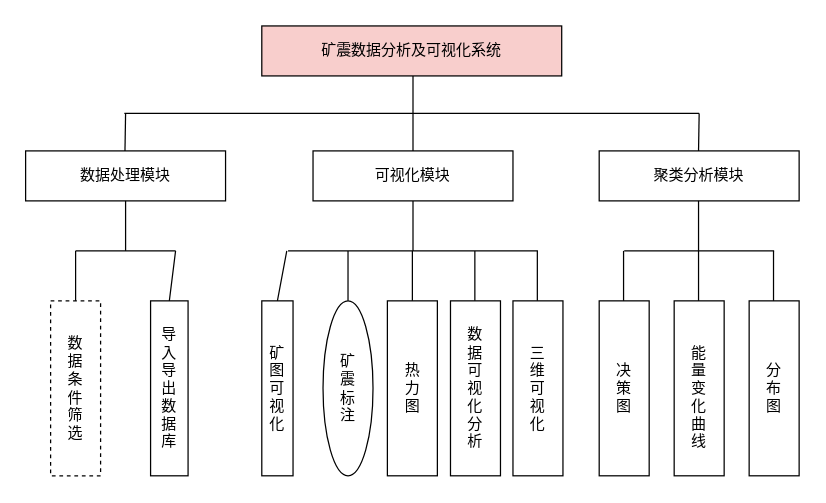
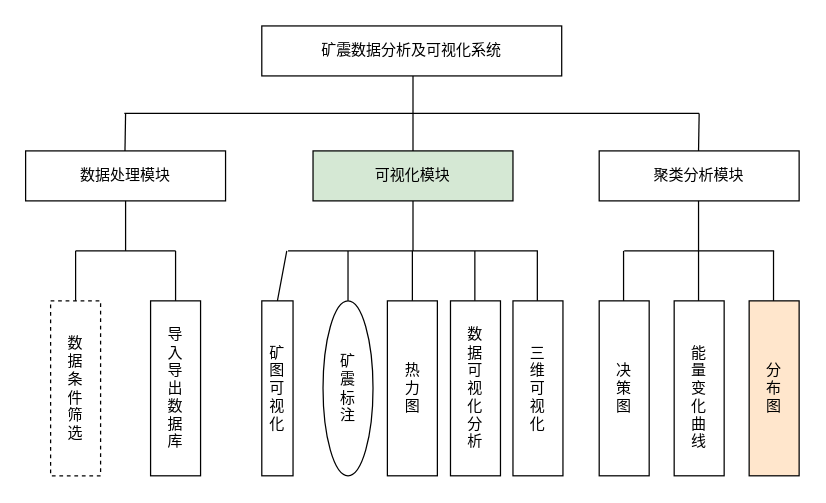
  <mxCell id="0" />
  <mxCell id="1" parent="0" />
- <mxCell id="2" value="&lt;span style=&quot;&quot;&gt;矿震数据分析及可视化系统&lt;/span&gt;" style="rounded=0;whiteSpace=wrap;html=1;fillColor=#f8cecc;" parent="1" vertex="1"><mxGeometry x="209" y="20" width="240" height="40" as="geometry" /></mxCell>
+ <mxCell id="2" value="&lt;span style=&quot;&quot;&gt;矿震数据分析及可视化系统&lt;/span&gt;" style="rounded=0;whiteSpace=wrap;html=1;" parent="1" vertex="1"><mxGeometry x="209" y="20" width="240" height="40" as="geometry" /></mxCell>
  <mxCell id="3" value="" style="endArrow=none;html=1;rounded=0;" parent="1" edge="1"><mxGeometry width="50" height="50" relative="1" as="geometry"><mxPoint x="99" y="90" as="sourcePoint" /><mxPoint x="559" y="90" as="targetPoint" /></mxGeometry></mxCell>
  <mxCell id="4" value="数据处理模块" style="rounded=0;whiteSpace=wrap;html=1;" parent="1" vertex="1"><mxGeometry x="20" y="120" width="160" height="40" as="geometry" /></mxCell>
  <mxCell id="5" value="数&lt;br&gt;据&lt;br&gt;条&lt;br&gt;件&lt;br&gt;筛&lt;br&gt;选" style="rounded=0;whiteSpace=wrap;html=1;dashed=1;" parent="1" vertex="1"><mxGeometry x="40" y="240" width="40" height="140" as="geometry" /></mxCell>
- <mxCell id="6" value="导&lt;br&gt;入&lt;br&gt;导&lt;br&gt;出&lt;br&gt;数&lt;br&gt;据&lt;br&gt;库" style="rounded=0;whiteSpace=wrap;html=1;" parent="1" vertex="1"><mxGeometry x="120" y="240" width="30" height="140" as="geometry" /></mxCell>
- <mxCell id="7" value="可视化模块" style="rounded=0;whiteSpace=wrap;html=1;" parent="1" vertex="1"><mxGeometry x="250" y="120" width="160" height="40" as="geometry" /></mxCell>
+ <mxCell id="6" value="导&lt;br&gt;入&lt;br&gt;导&lt;br&gt;出&lt;br&gt;数&lt;br&gt;据&lt;br&gt;库" style="rounded=0;whiteSpace=wrap;html=1;" parent="1" vertex="1"><mxGeometry x="120" y="240" width="40" height="140" as="geometry" /></mxCell>
+ <mxCell id="7" value="可视化模块" style="rounded=0;whiteSpace=wrap;html=1;fillColor=#d5e8d4;" parent="1" vertex="1"><mxGeometry x="250" y="120" width="160" height="40" as="geometry" /></mxCell>
  <mxCell id="8" value="聚类分析模块" style="rounded=0;whiteSpace=wrap;html=1;" parent="1" vertex="1"><mxGeometry x="479" y="120" width="160" height="40" as="geometry" /></mxCell>
  <mxCell id="9" value="矿&lt;br&gt;图&lt;br&gt;可&lt;br&gt;视&lt;br&gt;化" style="rounded=0;whiteSpace=wrap;html=1;" parent="1" vertex="1"><mxGeometry x="209" y="240" width="25" height="140" as="geometry" /></mxCell>
  <mxCell id="10" value="矿&lt;br&gt;震&lt;br&gt;标&lt;br&gt;注" style="ellipse;whiteSpace=wrap;html=1;" parent="1" vertex="1"><mxGeometry x="258" y="240" width="40" height="140" as="geometry" /></mxCell>
  <mxCell id="11" value="热&lt;br&gt;力&lt;br&gt;&lt;span style=&quot;color: rgba(0, 0, 0, 0); font-family: monospace; font-size: 0px; text-align: start;&quot;&gt;%3CmxGraphModel%3E%3Croot%3E%3CmxCell%20id%3D%220%22%2F%3E%3CmxCell%20id%3D%221%22%20parent%3D%220%22%2F%3E%3CmxCell%20id%3D%222%22%20value%3D%22%E7%9F%BF%26lt%3Bbr%26gt%3B%E9%9C%87%26lt%3Bbr%26gt%3B%E6%A0%87%26lt%3Bbr%26gt%3B%E6%B3%A8%22%20style%3D%22rounded%3D0%3BwhiteSpace%3Dwrap%3Bhtml%3D1%3B%22%20vertex%3D%221%22%20parent%3D%221%22%3E%3CmxGeometry%20x%3D%22360%22%20y%3D%22260%22%20width%3D%2230%22%20height%3D%22135%22%20as%3D%22geometry%22%2F%3E%3C%2FmxCell%3E%3C%2Froot%3E%3C%2FmxGraphModel%3E&lt;/span&gt;图" style="rounded=0;whiteSpace=wrap;html=1;" parent="1" vertex="1"><mxGeometry x="309.5" y="240" width="40" height="140" as="geometry" /></mxCell>
  <mxCell id="12" value="三&lt;br&gt;维&lt;br&gt;可&lt;br&gt;视&lt;br&gt;化" style="rounded=0;whiteSpace=wrap;html=1;" parent="1" vertex="1"><mxGeometry x="410" y="240" width="40" height="140" as="geometry" /></mxCell>
  <mxCell id="13" value="数&lt;br&gt;据&lt;br&gt;可&lt;br&gt;视&lt;br&gt;化&lt;br&gt;分&lt;br&gt;析" style="rounded=0;whiteSpace=wrap;html=1;" parent="1" vertex="1"><mxGeometry x="360" y="240" width="40" height="140" as="geometry" /></mxCell>
  <mxCell id="14" value="决&lt;br&gt;策&lt;br&gt;图" style="rounded=0;whiteSpace=wrap;html=1;" parent="1" vertex="1"><mxGeometry x="479" y="240" width="40" height="140" as="geometry" /></mxCell>
  <mxCell id="15" value="&lt;br&gt;能&lt;br&gt;量&lt;br&gt;变&lt;br&gt;化&lt;br&gt;曲&lt;br&gt;线" style="rounded=0;whiteSpace=wrap;html=1;" parent="1" vertex="1"><mxGeometry x="539" y="240" width="40" height="140" as="geometry" /></mxCell>
- <mxCell id="16" value="分&lt;br&gt;布&lt;br&gt;图" style="rounded=0;whiteSpace=wrap;html=1;" parent="1" vertex="1"><mxGeometry x="599" y="240" width="40" height="140" as="geometry" /></mxCell>
+ <mxCell id="16" value="分&lt;br&gt;布&lt;br&gt;图" style="rounded=0;whiteSpace=wrap;html=1;fillColor=#ffe6cc;" parent="1" vertex="1"><mxGeometry x="599" y="240" width="40" height="140" as="geometry" /></mxCell>
  <mxCell id="17" value="" style="endArrow=none;html=1;rounded=0;" parent="1" edge="1"><mxGeometry width="50" height="50" relative="1" as="geometry"><mxPoint x="99.5" y="120" as="sourcePoint" /><mxPoint x="100" y="90" as="targetPoint" /></mxGeometry></mxCell>
  <mxCell id="18" value="" style="endArrow=none;html=1;rounded=0;" parent="1" edge="1"><mxGeometry width="50" height="50" relative="1" as="geometry"><mxPoint x="330" y="120" as="sourcePoint" /><mxPoint x="330" y="80" as="targetPoint" /></mxGeometry></mxCell>
  <mxCell id="19" value="" style="endArrow=none;html=1;rounded=0;exitX=0.5;exitY=0;exitDx=0;exitDy=0;" parent="1" edge="1"><mxGeometry width="50" height="50" relative="1" as="geometry"><mxPoint x="558.5" y="120" as="sourcePoint" /><mxPoint x="559" y="90" as="targetPoint" /></mxGeometry></mxCell>
  <mxCell id="20" value="" style="endArrow=none;html=1;rounded=0;" parent="1" edge="1"><mxGeometry width="50" height="50" relative="1" as="geometry"><mxPoint x="60" y="200" as="sourcePoint" /><mxPoint x="140" y="200" as="targetPoint" /><Array as="points"><mxPoint x="100" y="200" /></Array></mxGeometry></mxCell>
  <mxCell id="21" value="" style="endArrow=none;html=1;rounded=0;" parent="1" edge="1"><mxGeometry width="50" height="50" relative="1" as="geometry"><mxPoint x="330" y="80" as="sourcePoint" /><mxPoint x="330" y="60" as="targetPoint" /></mxGeometry></mxCell>
  <mxCell id="22" value="" style="endArrow=none;html=1;rounded=0;" parent="1" edge="1"><mxGeometry width="50" height="50" relative="1" as="geometry"><mxPoint x="230" y="200" as="sourcePoint" /><mxPoint x="430" y="200" as="targetPoint" /></mxGeometry></mxCell>
  <mxCell id="23" value="" style="endArrow=none;html=1;rounded=0;" parent="1" edge="1"><mxGeometry width="50" height="50" relative="1" as="geometry"><mxPoint x="619" y="200" as="sourcePoint" /><mxPoint x="499" y="200" as="targetPoint" /></mxGeometry></mxCell>
  <mxCell id="24" value="" style="endArrow=none;html=1;rounded=0;exitX=0.5;exitY=0;exitDx=0;exitDy=0;" parent="1" source="5" edge="1"><mxGeometry width="50" height="50" relative="1" as="geometry"><mxPoint x="340" y="90" as="sourcePoint" /><mxPoint x="60" y="200" as="targetPoint" /></mxGeometry></mxCell>
  <mxCell id="25" value="" style="endArrow=none;html=1;rounded=0;exitX=0.5;exitY=0;exitDx=0;exitDy=0;" parent="1" source="6" edge="1"><mxGeometry width="50" height="50" relative="1" as="geometry"><mxPoint x="350" y="100" as="sourcePoint" /><mxPoint x="140" y="200" as="targetPoint" /></mxGeometry></mxCell>
  <mxCell id="26" value="" style="endArrow=none;html=1;rounded=0;entryX=0.5;entryY=1;entryDx=0;entryDy=0;" parent="1" target="4" edge="1"><mxGeometry width="50" height="50" relative="1" as="geometry"><mxPoint x="100" y="200" as="sourcePoint" /><mxPoint x="359.5" y="80" as="targetPoint" /></mxGeometry></mxCell>
  <mxCell id="27" value="" style="endArrow=none;html=1;rounded=0;entryX=0.5;entryY=1;entryDx=0;entryDy=0;" parent="1" target="7" edge="1"><mxGeometry width="50" height="50" relative="1" as="geometry"><mxPoint x="330" y="200" as="sourcePoint" /><mxPoint x="369.5" y="80" as="targetPoint" /></mxGeometry></mxCell>
  <mxCell id="28" value="" style="endArrow=none;html=1;rounded=0;exitX=0.5;exitY=0;exitDx=0;exitDy=0;" parent="1" source="9" edge="1"><mxGeometry width="50" height="50" relative="1" as="geometry"><mxPoint x="380" y="130" as="sourcePoint" /><mxPoint x="229" y="200" as="targetPoint" /></mxGeometry></mxCell>
  <mxCell id="29" value="" style="endArrow=none;html=1;rounded=0;exitX=0.5;exitY=0;exitDx=0;exitDy=0;" parent="1" source="10" edge="1"><mxGeometry width="50" height="50" relative="1" as="geometry"><mxPoint x="390" y="140" as="sourcePoint" /><mxPoint x="278" y="200" as="targetPoint" /></mxGeometry></mxCell>
  <mxCell id="30" value="" style="endArrow=none;html=1;rounded=0;exitX=0.5;exitY=0;exitDx=0;exitDy=0;" parent="1" edge="1"><mxGeometry width="50" height="50" relative="1" as="geometry"><mxPoint x="329.5" y="240" as="sourcePoint" /><mxPoint x="329.5" y="200" as="targetPoint" /></mxGeometry></mxCell>
  <mxCell id="31" value="" style="endArrow=none;html=1;rounded=0;exitX=0.5;exitY=0;exitDx=0;exitDy=0;" parent="1" edge="1"><mxGeometry width="50" height="50" relative="1" as="geometry"><mxPoint x="379.5" y="240" as="sourcePoint" /><mxPoint x="379.5" y="200" as="targetPoint" /></mxGeometry></mxCell>
  <mxCell id="32" value="" style="endArrow=none;html=1;rounded=0;exitX=0.5;exitY=0;exitDx=0;exitDy=0;" parent="1" edge="1"><mxGeometry width="50" height="50" relative="1" as="geometry"><mxPoint x="429.5" y="240" as="sourcePoint" /><mxPoint x="429.5" y="200" as="targetPoint" /></mxGeometry></mxCell>
  <mxCell id="33" value="" style="endArrow=none;html=1;rounded=0;exitX=0.5;exitY=0;exitDx=0;exitDy=0;" parent="1" edge="1"><mxGeometry width="50" height="50" relative="1" as="geometry"><mxPoint x="498.5" y="240" as="sourcePoint" /><mxPoint x="498.5" y="200" as="targetPoint" /></mxGeometry></mxCell>
  <mxCell id="34" value="" style="endArrow=none;html=1;rounded=0;exitX=0.5;exitY=0;exitDx=0;exitDy=0;" parent="1" edge="1"><mxGeometry width="50" height="50" relative="1" as="geometry"><mxPoint x="558.5" y="240" as="sourcePoint" /><mxPoint x="558.5" y="200" as="targetPoint" /></mxGeometry></mxCell>
  <mxCell id="35" value="" style="endArrow=none;html=1;rounded=0;exitX=0.5;exitY=0;exitDx=0;exitDy=0;" parent="1" edge="1"><mxGeometry width="50" height="50" relative="1" as="geometry"><mxPoint x="558.5" y="200" as="sourcePoint" /><mxPoint x="558.5" y="160" as="targetPoint" /></mxGeometry></mxCell>
  <mxCell id="36" value="" style="endArrow=none;html=1;rounded=0;exitX=0.5;exitY=0;exitDx=0;exitDy=0;" parent="1" edge="1"><mxGeometry width="50" height="50" relative="1" as="geometry"><mxPoint x="618.5" y="240" as="sourcePoint" /><mxPoint x="618.5" y="200" as="targetPoint" /></mxGeometry></mxCell>
